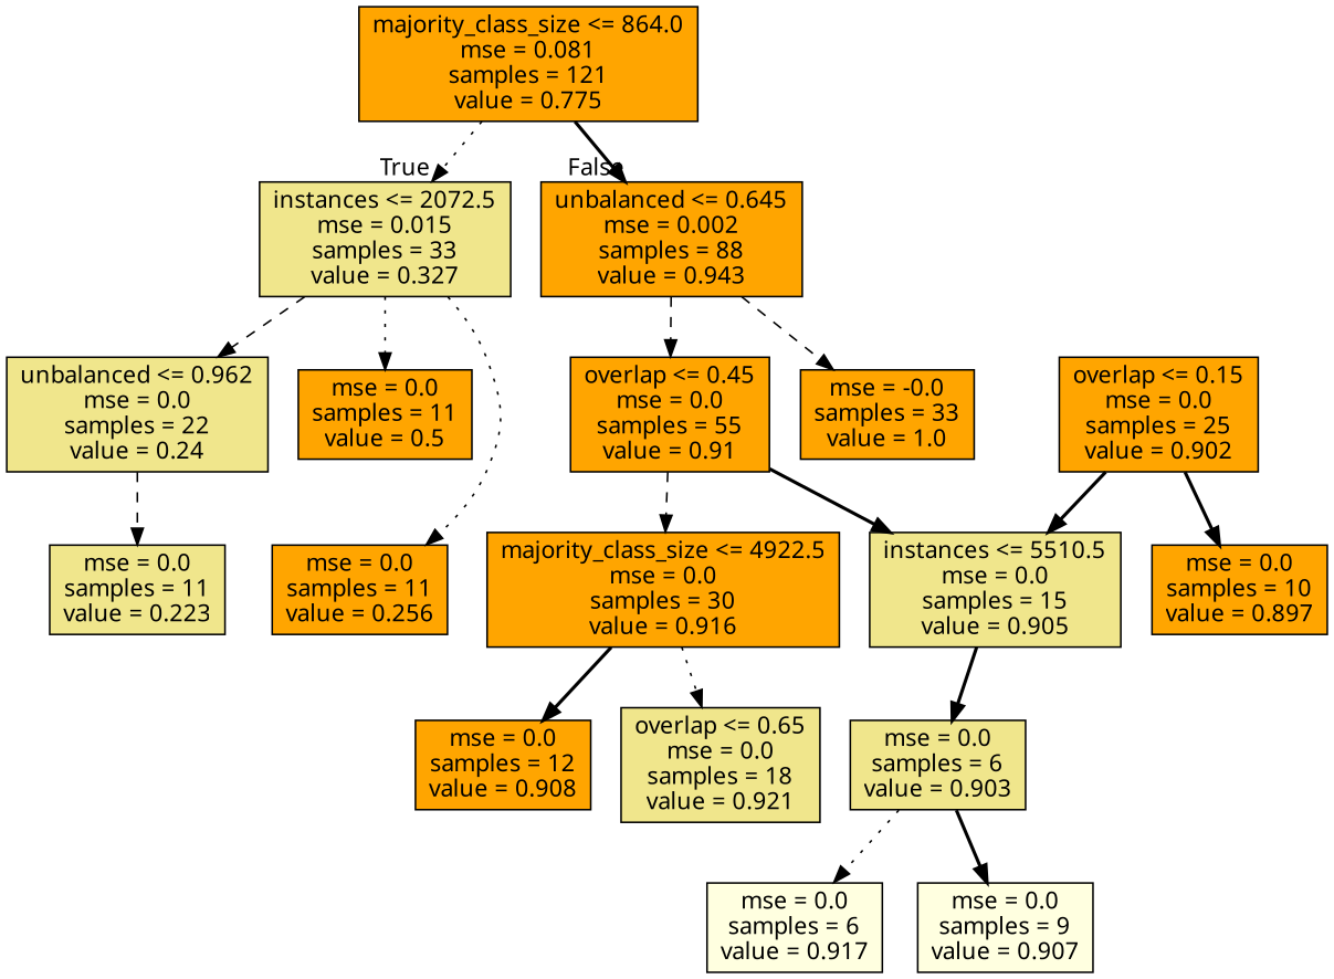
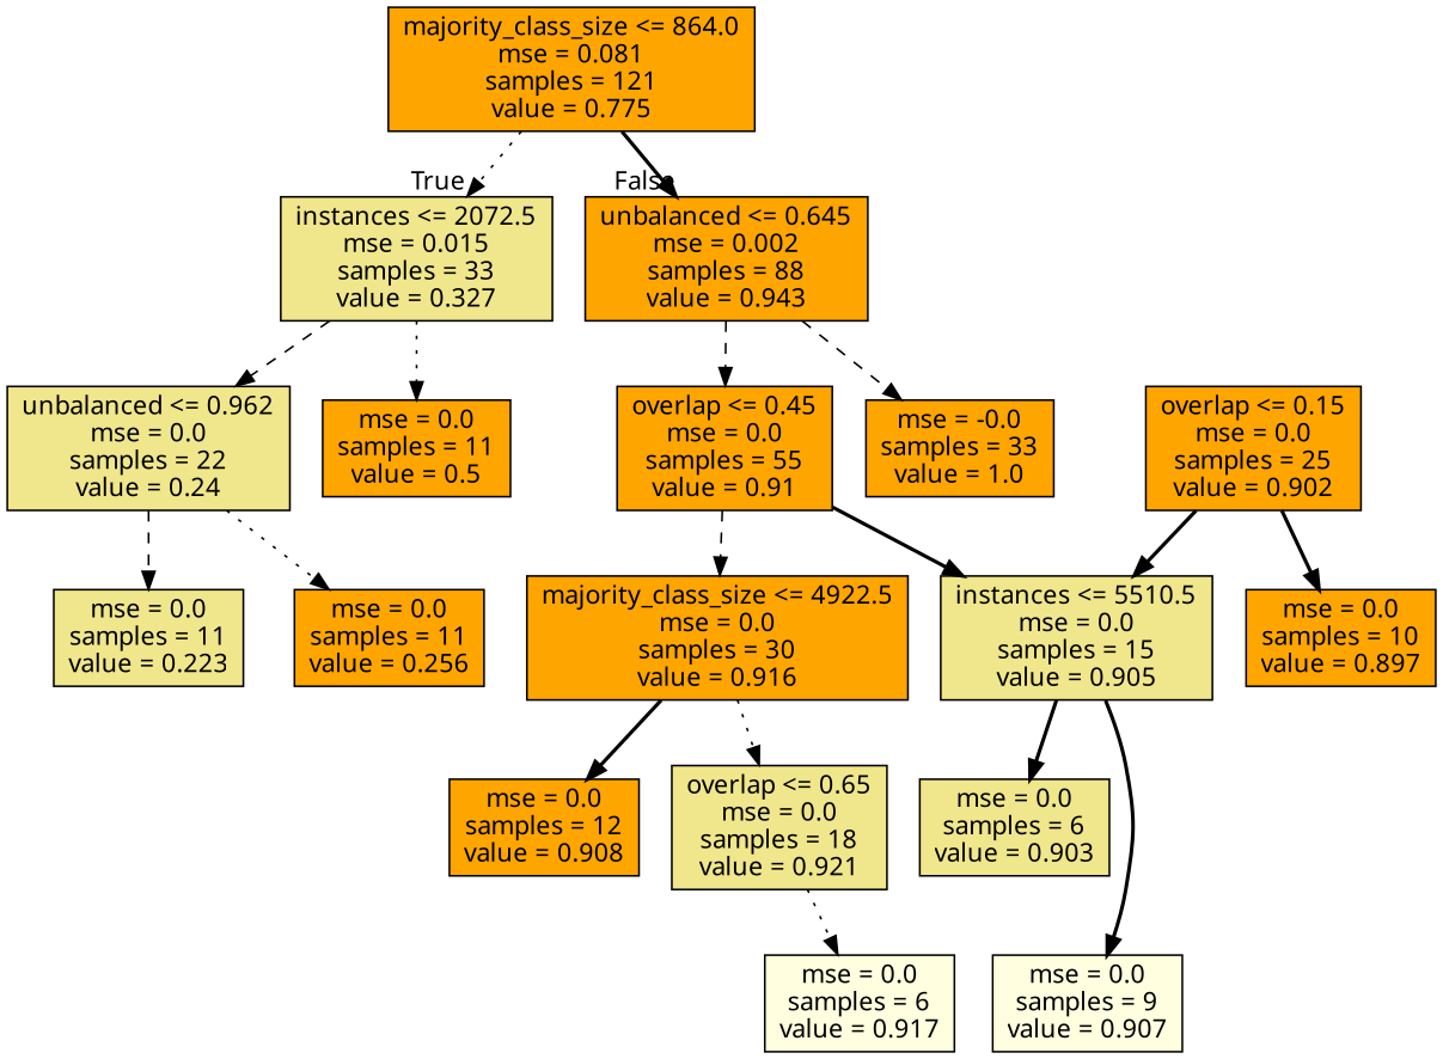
  digraph {
    fontname="Noto Sans"
    node [fillcolor=orange fontname="Noto Sans" shape=box style=filled]
    edge [fontname="Noto Sans" style=bold]
    n1 [label="majority_class_size <= 864.0\nmse = 0.081\nsamples = 121\nvalue = 0.775"]
    n2 [fillcolor=khaki label="instances <= 2072.5\nmse = 0.015\nsamples = 33\nvalue = 0.327"]
    n3 [label="unbalanced <= 0.645\nmse = 0.002\nsamples = 88\nvalue = 0.943"]
    n4 [fillcolor=khaki label="unbalanced <= 0.962\nmse = 0.0\nsamples = 22\nvalue = 0.24"]
    n5 [label="mse = 0.0\nsamples = 11\nvalue = 0.5"]
    n6 [label="overlap <= 0.45\nmse = 0.0\nsamples = 55\nvalue = 0.91"]
    n7 [label="mse = -0.0\nsamples = 33\nvalue = 1.0"]
    n8 [label="mse = 0.0\nsamples = 11\nvalue = 0.256"]
    n9 [fillcolor=khaki label="mse = 0.0\nsamples = 11\nvalue = 0.223"]
    n10 [label="majority_class_size <= 4922.5\nmse = 0.0\nsamples = 30\nvalue = 0.916"]
    n11 [fillcolor=khaki label="instances <= 5510.5\nmse = 0.0\nsamples = 15\nvalue = 0.905"]
    n12 [label="overlap <= 0.15\nmse = 0.0\nsamples = 25\nvalue = 0.902"]
    n13 [label="mse = 0.0\nsamples = 10\nvalue = 0.897"]
    n14 [label="mse = 0.0\nsamples = 12\nvalue = 0.908"]
    n15 [fillcolor=khaki label="overlap <= 0.65\nmse = 0.0\nsamples = 18\nvalue = 0.921"]
    n16 [fillcolor=khaki label="mse = 0.0\nsamples = 6\nvalue = 0.903"]
    n17 [fillcolor=lightyellow label="mse = 0.0\nsamples = 9\nvalue = 0.907"]
    n18 [fillcolor=lightyellow label="mse = 0.0\nsamples = 6\nvalue = 0.917"]
    n1 -> n2 [headlabel=True labelangle=45 labeldistance=2.5 style=dotted]
    n1 -> n3 [headlabel=False labelangle=-45 labeldistance=2.5]
    n2 -> n4 [style=dashed]
    n2 -> n5 [style=dotted]
    n3 -> n6 [style=dashed]
    n3 -> n7 [style=dashed]
-   n2 -> n8 [style=dotted]
+   n4 -> n8 [style=dotted]
    n4 -> n9 [style=dashed]
    n6 -> n10 [style=dashed]
    n6 -> n11
    n10 -> n14
    n10 -> n15 [style=dotted]
    n11 -> n16
-   n16 -> n17
+   n11 -> n17
    n12 -> n11
    n12 -> n13
-   n16 -> n18 [style=dotted]
+   n15 -> n18 [style=dotted]
  }
